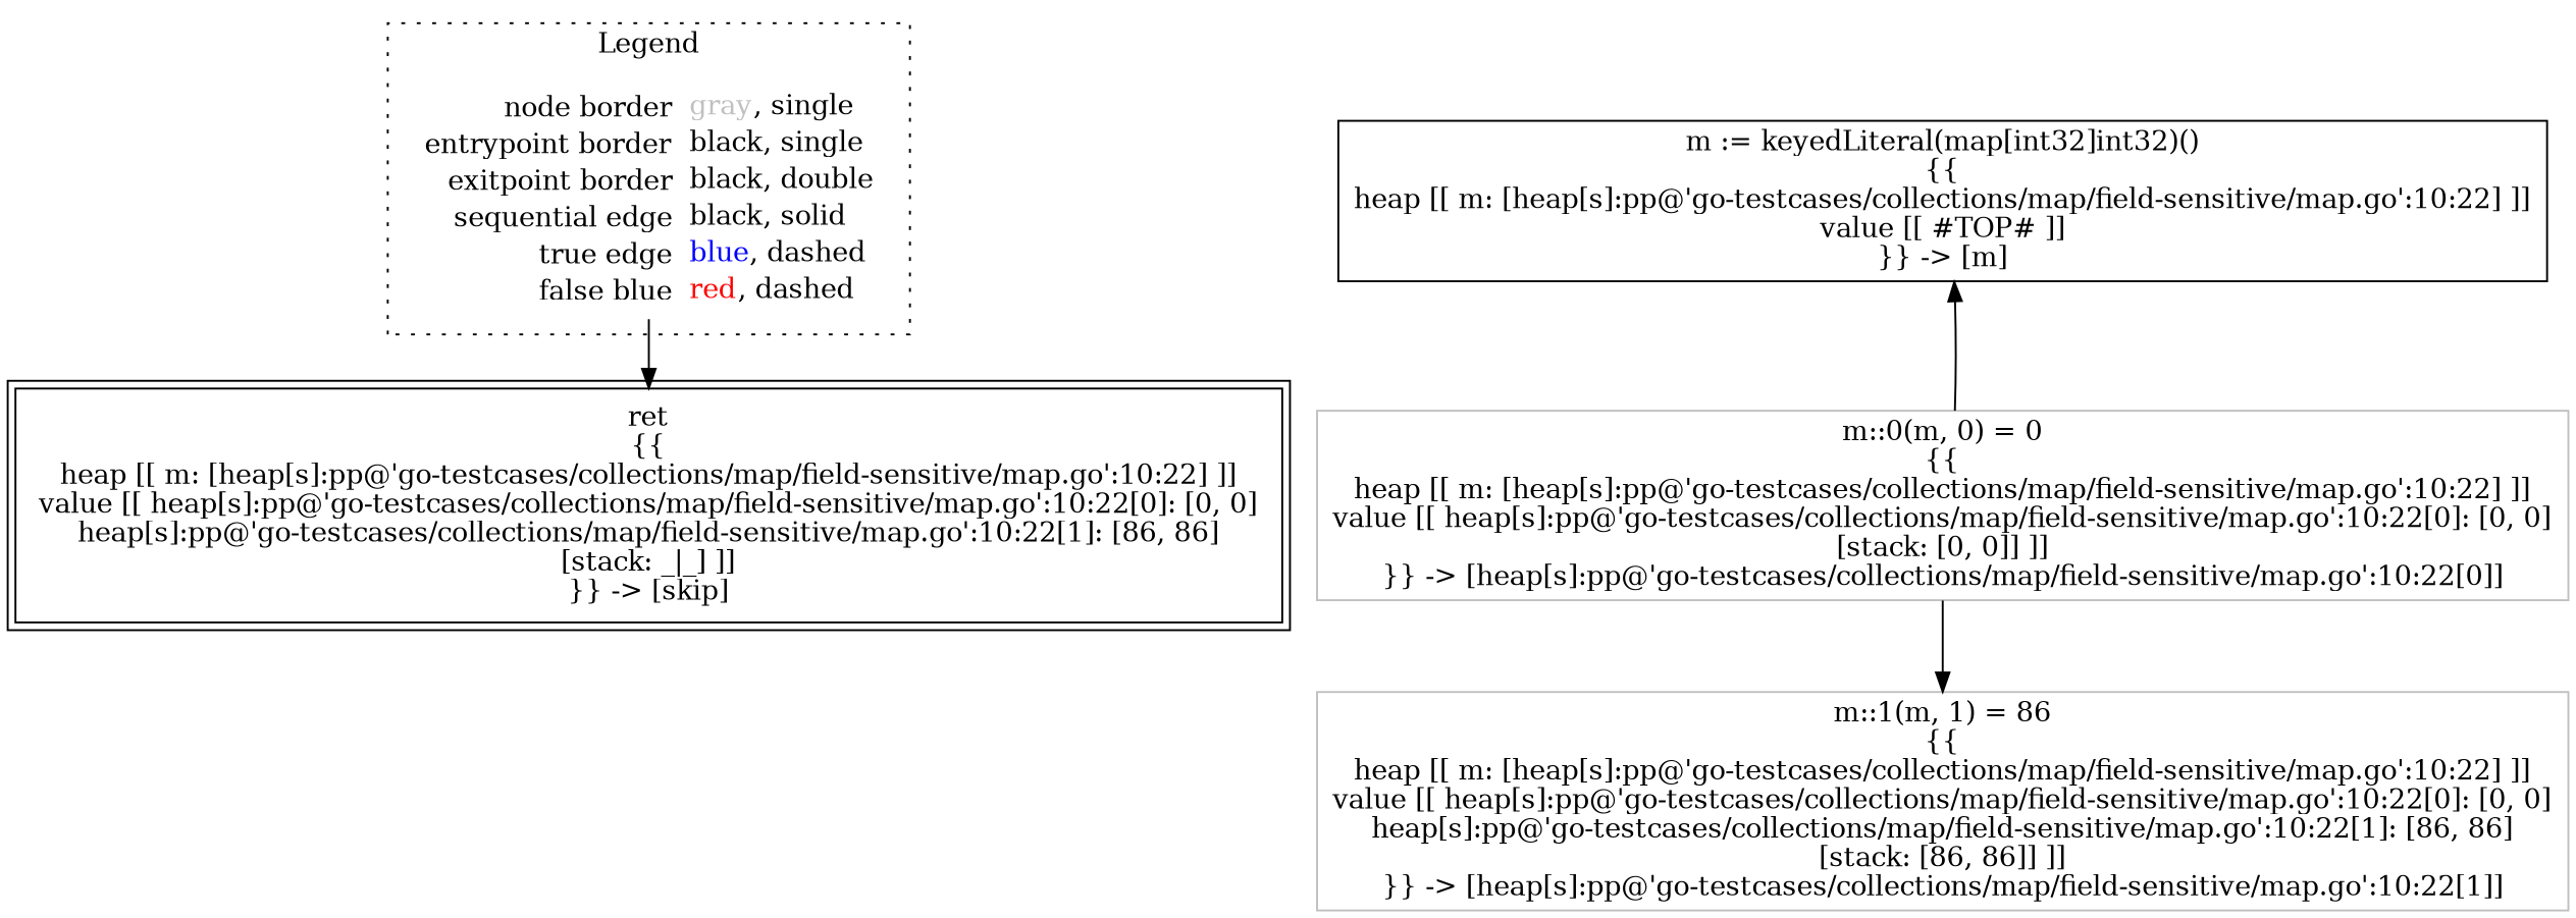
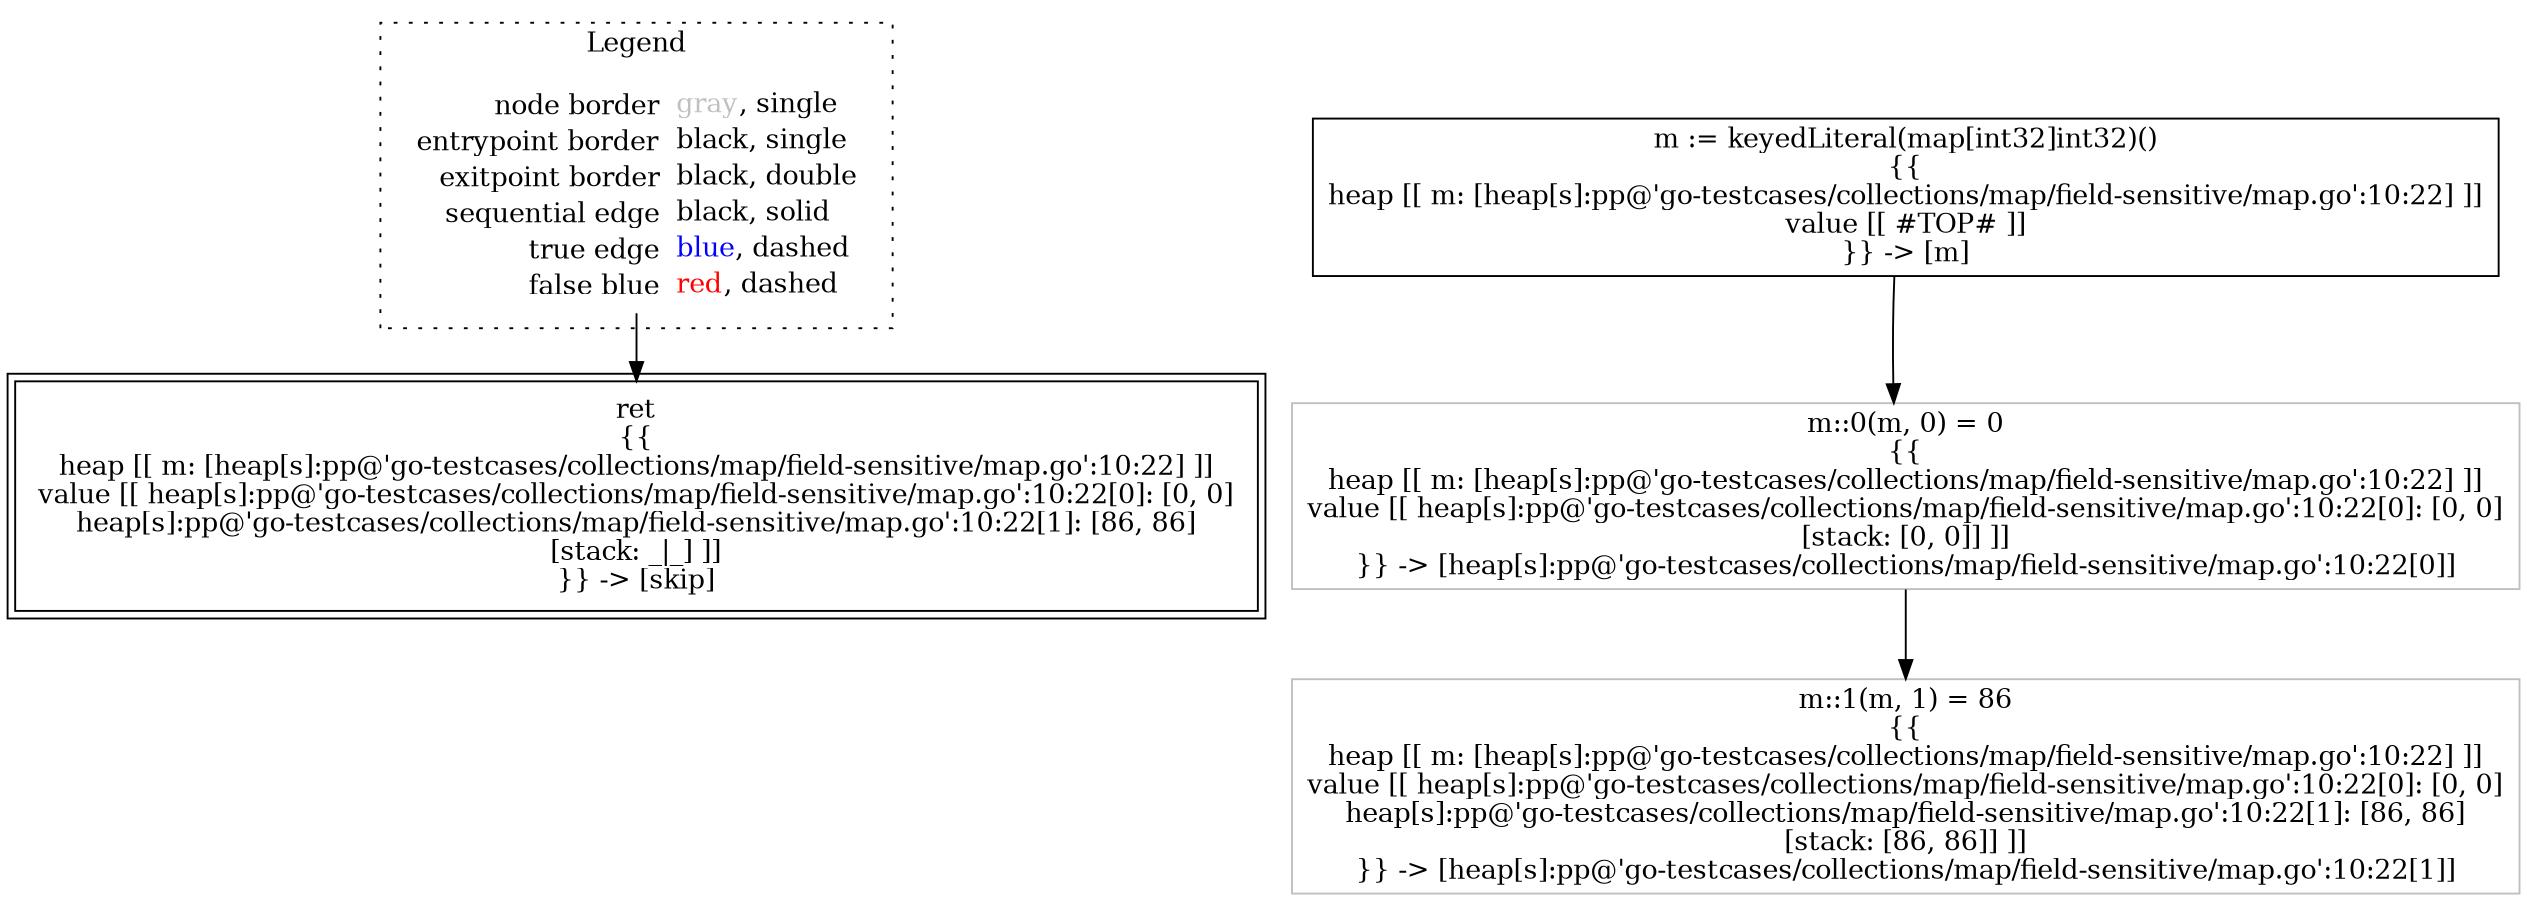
  digraph {
    node [shape=rect color=black]
    edge [color=black]
    n1 [label=<<table border="0" cellpadding="2" cellspacing="0" cellborder="0"><tr><td align="right">node border&nbsp;</td><td align="left"><font color="gray">gray</font>, single</td></tr><tr><td align="right">entrypoint border&nbsp;</td><td align="left"><font color="black">black</font>, single</td></tr><tr><td align="right">exitpoint border&nbsp;</td><td align="left"><font color="black">black</font>, double</td></tr><tr><td align="right">sequential edge&nbsp;</td><td align="left"><font color="black">black</font>, solid</td></tr><tr><td align="right">true edge&nbsp;</td><td align="left"><font color="blue">blue</font>, dashed</td></tr><tr><td align="right">false blue&nbsp;</td><td align="left"><font color="red">red</font>, dashed</td></tr></table>> shape=plaintext color=""]
    n2 [label=<ret<BR/>{{<BR/>heap [[ m: [heap[s]:pp@'go-testcases/collections/map/field-sensitive/map.go':10:22] ]]<BR/>value [[ heap[s]:pp@'go-testcases/collections/map/field-sensitive/map.go':10:22[0]: [0, 0]<BR/>heap[s]:pp@'go-testcases/collections/map/field-sensitive/map.go':10:22[1]: [86, 86]<BR/>[stack: _|_] ]]<BR/>}} -&gt; [skip]> peripheries=2]
    n3 [label=<m := keyedLiteral(map[int32]int32)()<BR/>{{<BR/>heap [[ m: [heap[s]:pp@'go-testcases/collections/map/field-sensitive/map.go':10:22] ]]<BR/>value [[ #TOP# ]]<BR/>}} -&gt; [m]>]
    n4 [color=gray label=<m::0(m, 0) = 0<BR/>{{<BR/>heap [[ m: [heap[s]:pp@'go-testcases/collections/map/field-sensitive/map.go':10:22] ]]<BR/>value [[ heap[s]:pp@'go-testcases/collections/map/field-sensitive/map.go':10:22[0]: [0, 0]<BR/>[stack: [0, 0]] ]]<BR/>}} -&gt; [heap[s]:pp@'go-testcases/collections/map/field-sensitive/map.go':10:22[0]]>]
    n5 [color=gray label=<m::1(m, 1) = 86<BR/>{{<BR/>heap [[ m: [heap[s]:pp@'go-testcases/collections/map/field-sensitive/map.go':10:22] ]]<BR/>value [[ heap[s]:pp@'go-testcases/collections/map/field-sensitive/map.go':10:22[0]: [0, 0]<BR/>heap[s]:pp@'go-testcases/collections/map/field-sensitive/map.go':10:22[1]: [86, 86]<BR/>[stack: [86, 86]] ]]<BR/>}} -&gt; [heap[s]:pp@'go-testcases/collections/map/field-sensitive/map.go':10:22[1]]>]
    subgraph cluster_1 {
      label=Legend
      style=dotted
      n1
    }
    n1 -> n2
-   n4 -> n3
+   n3 -> n4
    n4 -> n5
  }
